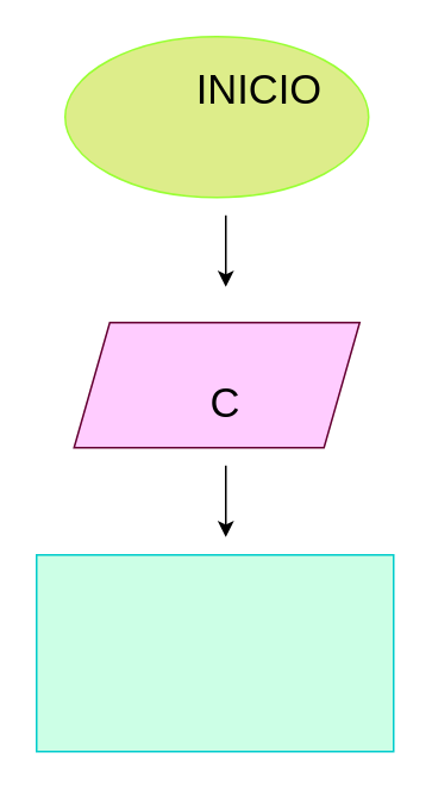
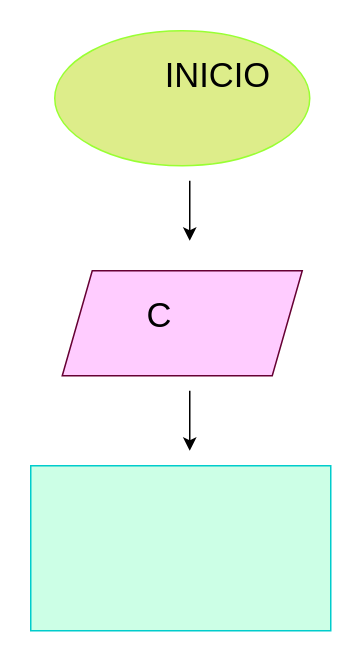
  <mxCell id="0" />
  <mxCell id="1" parent="0" />
  <mxCell id="2" value="" style="ellipse;whiteSpace=wrap;html=1;fillColor=#DDED8A;strokeColor=#99FF33;" vertex="1" parent="1"><mxGeometry x="36" y="20" width="170" height="90" as="geometry" /></mxCell>
  <mxCell id="3" value="" style="endArrow=classic;html=1;" edge="1" parent="1"><mxGeometry width="50" height="50" relative="1" as="geometry"><mxPoint x="126" y="120" as="sourcePoint" /><mxPoint x="126" y="160" as="targetPoint" /></mxGeometry></mxCell>
  <mxCell id="4" value="" style="shape=parallelogram;perimeter=parallelogramPerimeter;whiteSpace=wrap;html=1;fixedSize=1;strokeColor=#660033;fillColor=#FFCCFF;" vertex="1" parent="1"><mxGeometry x="41" y="180" width="160" height="70" as="geometry" /></mxCell>
  <mxCell id="5" value="" style="rounded=0;whiteSpace=wrap;html=1;strokeColor=#00CCCC;fillColor=#CCFFE6;" vertex="1" parent="1"><mxGeometry x="20" y="310" width="200" height="110" as="geometry" /></mxCell>
  <mxCell id="6" value="" style="endArrow=classic;html=1;" edge="1" parent="1"><mxGeometry width="50" height="50" relative="1" as="geometry"><mxPoint x="126" y="260" as="sourcePoint" /><mxPoint x="126" y="300" as="targetPoint" /></mxGeometry></mxCell>
- <mxCell id="7" value="&lt;font style=&quot;font-size: 23px;&quot; color=&quot;#000000&quot;&gt;C&lt;/font&gt;" style="text;strokeColor=none;align=center;fillColor=none;html=1;verticalAlign=middle;whiteSpace=wrap;rounded=0;" vertex="1" parent="1"><mxGeometry x="96" y="210" width="60" height="30" as="geometry" /></mxCell>
+ <mxCell id="7" value="&lt;font style=&quot;font-size: 23px;&quot; color=&quot;#000000&quot;&gt;C&lt;/font&gt;" style="text;strokeColor=none;align=center;fillColor=none;html=1;verticalAlign=middle;whiteSpace=wrap;rounded=0;" vertex="1" parent="1"><mxGeometry x="76" y="195" width="60" height="30" as="geometry" /></mxCell>
  <mxCell id="8" value="INICIO" style="text;strokeColor=none;align=center;fillColor=none;html=1;verticalAlign=middle;whiteSpace=wrap;rounded=0;fontSize=23;fontColor=#000000;" vertex="1" parent="1"><mxGeometry x="115" y="35" width="60" height="30" as="geometry" /></mxCell>
